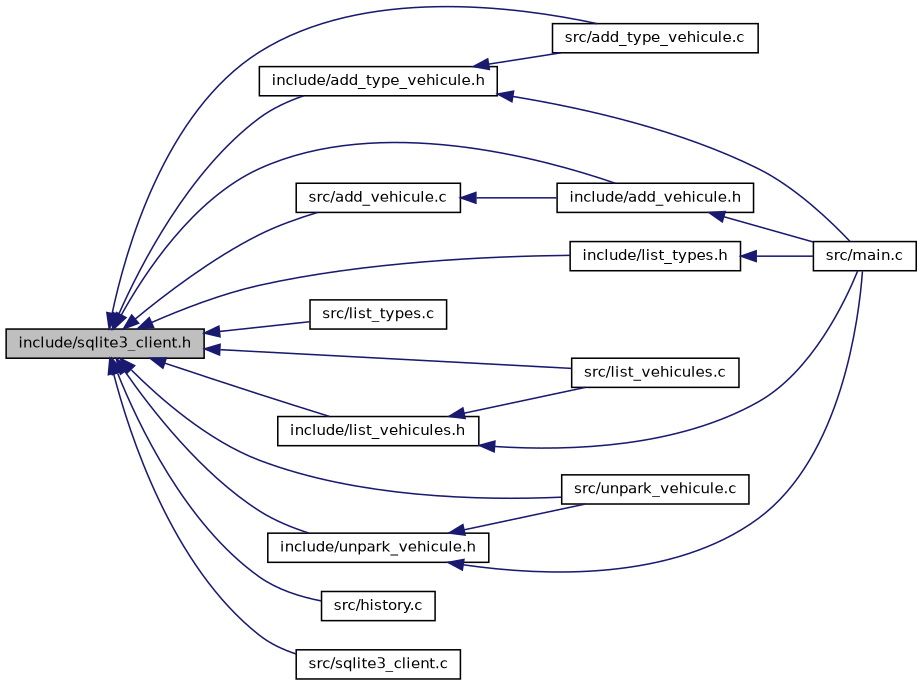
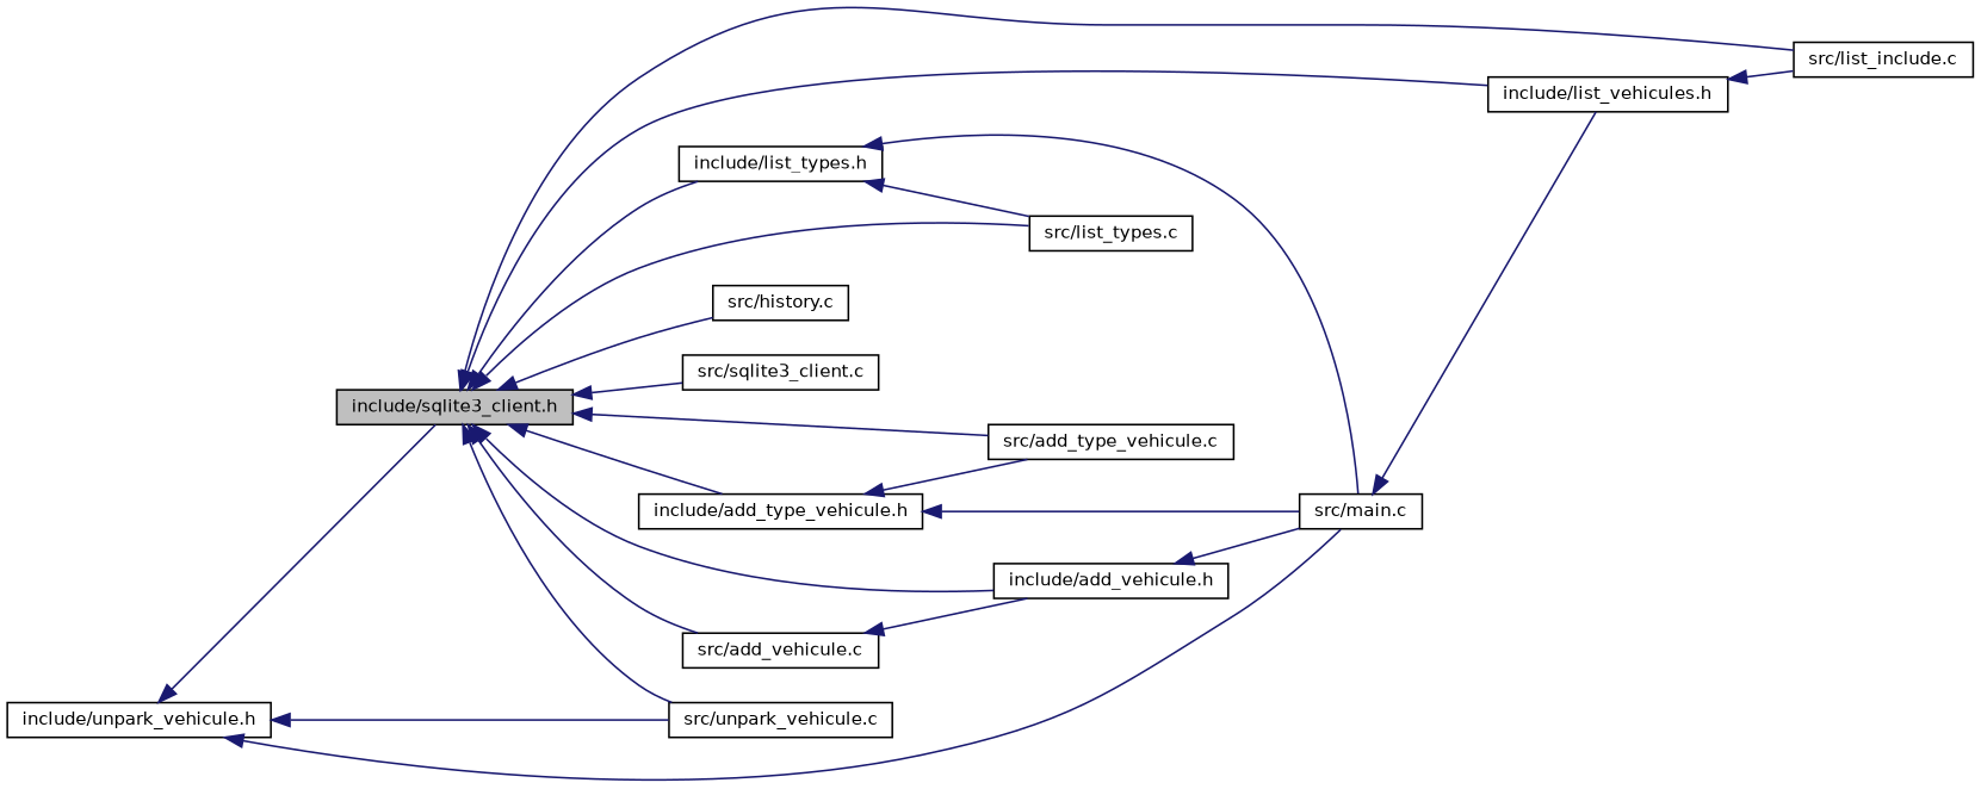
  digraph {
    rankdir=LR
    node [color=black fillcolor=white fontname=Helvetica fontsize=10 shape=record style=filled]
    edge [color=midnightblue dir=back fontname=Helvetica fontsize=10 labelfontname=Helvetica labelfontsize=10 style=solid]
    n1 [fillcolor=grey75 fontcolor=black height=0.2 label="include/sqlite3_client.h" width=0.4]
    n2 [height=0.2 label="include/add_type_vehicule.h" width=0.4]
    n3 [height=0.2 label="src/add_type_vehicule.c" width=0.4]
    n4 [height=0.2 label="include/add_vehicule.h" width=0.4]
    n5 [height=0.2 label="src/add_vehicule.c" width=0.4]
    n6 [height=0.2 label="include/list_types.h" width=0.4]
    n7 [height=0.2 label="src/list_types.c" width=0.4]
    n8 [height=0.2 label="include/list_vehicules.h" width=0.4]
-   n9 [height=0.2 label="src/list_vehicules.c" width=0.4]
+   n9 [height=0.2 label="src/list_include.c" width=0.4]
    n10 [height=0.2 label="include/unpark_vehicule.h" width=0.4]
    n11 [height=0.2 label="src/unpark_vehicule.c" width=0.4]
    n12 [height=0.2 label="src/history.c" width=0.4]
    n13 [height=0.2 label="src/sqlite3_client.c" width=0.4]
    n14 [height=0.2 label="src/main.c" width=0.4]
    n1 -> n2
    n1 -> n3
    n1 -> n4
    n1 -> n5
    n1 -> n6
    n1 -> n7
    n1 -> n8
    n1 -> n9
-   n1 -> n10
+   n10 -> n1
    n1 -> n11
    n1 -> n12
    n1 -> n13
    n2 -> n3
    n2 -> n14
    n4 -> n14
    n5 -> n4
+   n6 -> n7
    n6 -> n14
    n8 -> n9
-   n8 -> n14
+   n14 -> n8
    n10 -> n11
    n10 -> n14
  }
